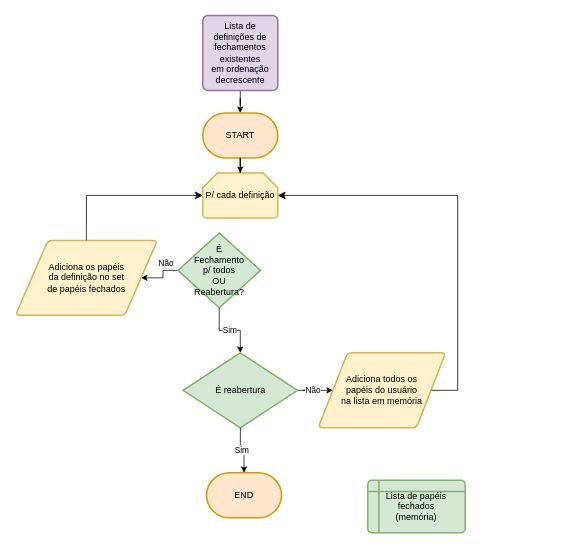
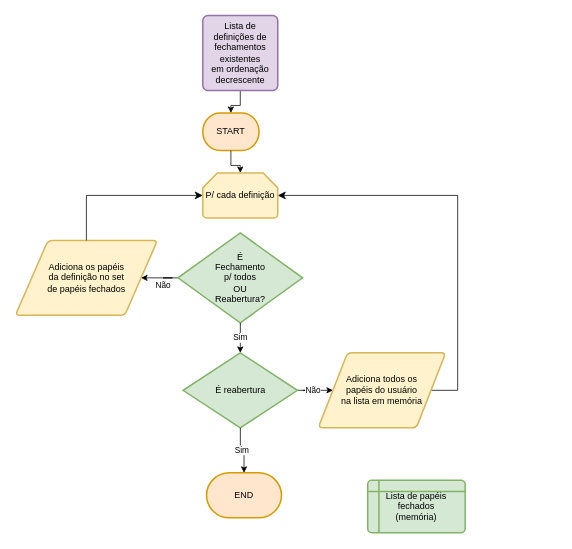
  <mxCell id="0" />
  <mxCell id="1" parent="0" />
  <mxCell id="2" value="Não" style="edgeStyle=orthogonalEdgeStyle;rounded=0;orthogonalLoop=1;jettySize=auto;html=1;entryX=1;entryY=0.5;entryDx=0;entryDy=0;" parent="1" source="3" target="10" edge="1"><mxGeometry x="-0.463" y="-10" relative="1" as="geometry"><mxPoint as="offset" /></mxGeometry></mxCell>
- <mxCell id="3" value="É&lt;div&gt;Fechamento&lt;div&gt;p/ todos&lt;br&gt;OU&lt;br&gt;Reabertura?&lt;/div&gt;&lt;/div&gt;" style="strokeWidth=2;html=1;shape=mxgraph.flowchart.decision;whiteSpace=wrap;fillColor=#d5e8d4;strokeColor=#82b366;" parent="1" vertex="1"><mxGeometry x="236.88" y="310" width="110" height="100" as="geometry" /></mxCell>
+ <mxCell id="3" value="É&lt;div&gt;Fechamento&lt;div&gt;p/ todos&lt;br&gt;OU&lt;br&gt;Reabertura?&lt;/div&gt;&lt;/div&gt;" style="strokeWidth=2;html=1;shape=mxgraph.flowchart.decision;whiteSpace=wrap;fillColor=#d5e8d4;strokeColor=#82b366;" parent="1" vertex="1"><mxGeometry x="236.88" y="310" width="166.25" height="120" as="geometry" /></mxCell>
  <mxCell id="4" value="Não" style="edgeStyle=orthogonalEdgeStyle;rounded=0;orthogonalLoop=1;jettySize=auto;html=1;" parent="1" source="5" target="12" edge="1"><mxGeometry x="0.242" relative="1" as="geometry"><mxPoint as="offset" /></mxGeometry></mxCell>
  <mxCell id="5" value="É reabertura" style="strokeWidth=2;html=1;shape=mxgraph.flowchart.decision;whiteSpace=wrap;fillColor=#d5e8d4;strokeColor=#82b366;" parent="1" vertex="1"><mxGeometry x="243.75" y="470" width="152.5" height="100" as="geometry" /></mxCell>
  <mxCell id="6" value="Lista de papéis fechados&lt;br&gt;(memória)" style="shape=internalStorage;whiteSpace=wrap;html=1;dx=15;dy=15;rounded=1;arcSize=8;strokeWidth=2;fillColor=#d5e8d4;strokeColor=#82b366;" parent="1" vertex="1"><mxGeometry x="490" y="640" width="130" height="70" as="geometry" /></mxCell>
  <mxCell id="7" value="" style="edgeStyle=elbowEdgeStyle;elbow=horizontal;endArrow=classic;html=1;curved=0;rounded=0;endSize=8;startSize=8;exitX=1;exitY=0.5;exitDx=0;exitDy=0;entryX=1;entryY=0.5;entryDx=0;entryDy=0;entryPerimeter=0;" parent="1" source="12" target="16" edge="1"><mxGeometry width="50" height="50" relative="1" as="geometry"><mxPoint x="621.32" y="510" as="sourcePoint" /><mxPoint x="424" y="360" as="targetPoint" /><Array as="points"><mxPoint x="610" y="380" /><mxPoint x="657.87" y="410" /><mxPoint x="664" y="440" /><mxPoint x="650.5" y="520" /><mxPoint x="670.5" y="480" /><mxPoint x="740.5" y="390" /></Array></mxGeometry></mxCell>
  <mxCell id="8" value="END" style="strokeWidth=2;html=1;shape=mxgraph.flowchart.terminator;whiteSpace=wrap;fillColor=#ffe6cc;strokeColor=#d79b00;" parent="1" vertex="1"><mxGeometry x="275" y="630" width="100" height="60" as="geometry" /></mxCell>
- <mxCell id="9" value="START" style="strokeWidth=2;html=1;shape=mxgraph.flowchart.terminator;whiteSpace=wrap;fillColor=#ffe6cc;strokeColor=#d79b00;" parent="1" vertex="1"><mxGeometry x="270.01" y="150" width="100" height="60" as="geometry" /></mxCell>
+ <mxCell id="9" value="START" style="strokeWidth=2;html=1;shape=mxgraph.flowchart.terminator;whiteSpace=wrap;fillColor=#ffe6cc;strokeColor=#d79b00;" parent="1" vertex="1"><mxGeometry x="270.01" y="150" width="75" height="50" as="geometry" /></mxCell>
  <mxCell id="10" value="&lt;div&gt;Adiciona os papéis&lt;br&gt;da definição no set&lt;br&gt;de papéis fechados&lt;/div&gt;" style="shape=parallelogram;html=1;strokeWidth=2;perimeter=parallelogramPerimeter;whiteSpace=wrap;rounded=1;arcSize=12;size=0.23;fillColor=#fff2cc;strokeColor=#d6b656;" parent="1" vertex="1"><mxGeometry x="20" y="320" width="189.5" height="100" as="geometry" /></mxCell>
  <mxCell id="11" value="Sim" style="edgeStyle=orthogonalEdgeStyle;rounded=0;orthogonalLoop=1;jettySize=auto;html=1;entryX=0.5;entryY=0;entryDx=0;entryDy=0;entryPerimeter=0;" parent="1" source="3" target="5" edge="1"><mxGeometry x="0.003" relative="1" as="geometry"><mxPoint as="offset" /></mxGeometry></mxCell>
  <mxCell id="12" value="&lt;div&gt;Adiciona todos os&lt;/div&gt;&lt;div&gt;papéis do usuário&lt;/div&gt;&lt;div&gt;na lista em memória&lt;br&gt;&lt;/div&gt;" style="shape=parallelogram;html=1;strokeWidth=2;perimeter=parallelogramPerimeter;whiteSpace=wrap;rounded=1;arcSize=12;size=0.23;fillColor=#fff2cc;strokeColor=#d6b656;" parent="1" vertex="1"><mxGeometry x="424" y="470" width="170" height="100" as="geometry" /></mxCell>
  <mxCell id="13" value="Sim" style="edgeStyle=orthogonalEdgeStyle;rounded=0;orthogonalLoop=1;jettySize=auto;html=1;entryX=0.5;entryY=0;entryDx=0;entryDy=0;entryPerimeter=0;" parent="1" source="5" target="8" edge="1"><mxGeometry relative="1" as="geometry" /></mxCell>
  <mxCell id="14" style="edgeStyle=orthogonalEdgeStyle;rounded=0;orthogonalLoop=1;jettySize=auto;html=1;" parent="1" source="15" target="9" edge="1"><mxGeometry relative="1" as="geometry" /></mxCell>
  <mxCell id="15" value="Lista de&#10;definições de&#10;fechamentos&#10;existentes&#10;em ordenação&#10;decrescente" style="rounded=1;whiteSpace=wrap;html=1;absoluteArcSize=1;arcSize=14;strokeWidth=2;fillColor=#e1d5e7;strokeColor=#9673a6;" parent="1" vertex="1"><mxGeometry x="270.01" y="20" width="100" height="100" as="geometry" /></mxCell>
  <mxCell id="16" value="P/ cada definição" style="strokeWidth=2;html=1;shape=mxgraph.flowchart.loop_limit;whiteSpace=wrap;fillColor=#fff2cc;strokeColor=#d6b656;" parent="1" vertex="1"><mxGeometry x="270" y="230" width="100" height="60" as="geometry" /></mxCell>
  <mxCell id="17" style="edgeStyle=orthogonalEdgeStyle;rounded=0;orthogonalLoop=1;jettySize=auto;html=1;entryX=0.5;entryY=0;entryDx=0;entryDy=0;entryPerimeter=0;" parent="1" source="9" target="16" edge="1"><mxGeometry relative="1" as="geometry" /></mxCell>
  <mxCell id="18" value="" style="edgeStyle=elbowEdgeStyle;elbow=vertical;endArrow=classic;html=1;curved=0;rounded=0;endSize=8;startSize=8;entryX=0;entryY=0.5;entryDx=0;entryDy=0;entryPerimeter=0;exitX=0.5;exitY=0;exitDx=0;exitDy=0;" parent="1" source="10" target="16" edge="1"><mxGeometry width="50" height="50" relative="1" as="geometry"><mxPoint x="100" y="320" as="sourcePoint" /><mxPoint x="150" y="270" as="targetPoint" /><Array as="points"><mxPoint x="160" y="260" /><mxPoint x="130" y="260" /></Array></mxGeometry></mxCell>
